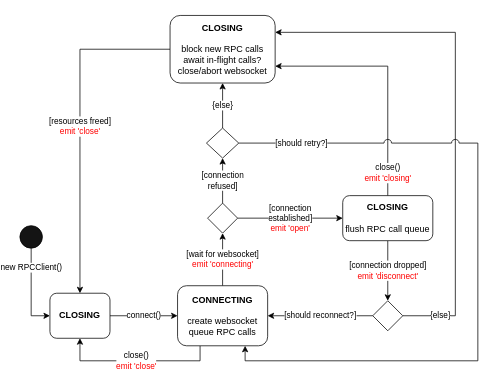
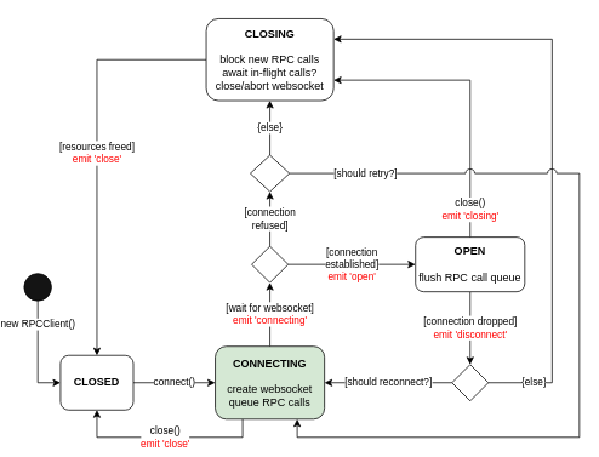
  <mxCell id="0" />
  <mxCell id="1" parent="0" />
  <mxCell id="2" value="connect()" style="edgeStyle=orthogonalEdgeStyle;rounded=0;orthogonalLoop=1;jettySize=auto;html=1;exitX=1;exitY=0.5;exitDx=0;exitDy=0;entryX=0;entryY=0.5;entryDx=0;entryDy=0;" parent="1" source="3" target="14" edge="1"><mxGeometry relative="1" as="geometry" /></mxCell>
- <mxCell id="3" value="&lt;b&gt;CLOSING&lt;/b&gt;" style="rounded=1;whiteSpace=wrap;html=1;" parent="1" vertex="1"><mxGeometry x="60" y="390" width="80" height="60" as="geometry" /></mxCell>
+ <mxCell id="3" value="&lt;b&gt;CLOSED&lt;/b&gt;" style="rounded=1;whiteSpace=wrap;html=1;" parent="1" vertex="1"><mxGeometry x="60" y="390" width="80" height="60" as="geometry" /></mxCell>
  <mxCell id="4" value="[connection dropped]&lt;br&gt;&lt;font color=&quot;#ff0000&quot;&gt;emit 'disconnect'&lt;/font&gt;" style="edgeStyle=orthogonalEdgeStyle;rounded=0;orthogonalLoop=1;jettySize=auto;html=1;exitX=0.5;exitY=1;exitDx=0;exitDy=0;entryX=0.5;entryY=0;entryDx=0;entryDy=0;" parent="1" source="6" target="21" edge="1"><mxGeometry relative="1" as="geometry" /></mxCell>
  <mxCell id="5" value="close()&lt;br&gt;&lt;font color=&quot;#ff0000&quot;&gt;emit 'closing'&lt;/font&gt;" style="edgeStyle=orthogonalEdgeStyle;rounded=0;jumpStyle=arc;jumpSize=16;orthogonalLoop=1;jettySize=auto;html=1;exitX=0.5;exitY=0;exitDx=0;exitDy=0;entryX=1;entryY=0.75;entryDx=0;entryDy=0;" parent="1" source="6" target="18" edge="1"><mxGeometry x="-0.812" relative="1" as="geometry"><mxPoint as="offset" /></mxGeometry></mxCell>
- <mxCell id="6" value="&lt;b&gt;CLOSING&lt;/b&gt;&lt;br&gt;&lt;br&gt;flush RPC call queue" style="rounded=1;whiteSpace=wrap;html=1;" parent="1" vertex="1"><mxGeometry x="450" y="260" width="120" height="60" as="geometry" /></mxCell>
+ <mxCell id="6" value="&lt;b&gt;OPEN&lt;/b&gt;&lt;br&gt;&lt;br&gt;flush RPC call queue" style="rounded=1;whiteSpace=wrap;html=1;" parent="1" vertex="1"><mxGeometry x="450" y="260" width="120" height="60" as="geometry" /></mxCell>
  <mxCell id="7" value="new RPCClient()" style="edgeStyle=orthogonalEdgeStyle;rounded=0;orthogonalLoop=1;jettySize=auto;html=1;exitX=0.5;exitY=1;exitDx=0;exitDy=0;entryX=0;entryY=0.5;entryDx=0;entryDy=0;" parent="1" source="8" target="3" edge="1"><mxGeometry x="-0.543" relative="1" as="geometry"><mxPoint as="offset" /><mxPoint x="90" y="490" as="targetPoint" /></mxGeometry></mxCell>
  <mxCell id="8" value="" style="ellipse;whiteSpace=wrap;html=1;fillColor=#141414;" parent="1" vertex="1"><mxGeometry x="20" y="300" width="30" height="30" as="geometry" /></mxCell>
  <mxCell id="9" value="[connection&lt;br&gt;established]&lt;br&gt;&lt;font color=&quot;#ff0000&quot;&gt;emit 'open'&lt;/font&gt;" style="edgeStyle=orthogonalEdgeStyle;rounded=0;orthogonalLoop=1;jettySize=auto;html=1;exitX=1;exitY=0.5;exitDx=0;exitDy=0;entryX=0;entryY=0.5;entryDx=0;entryDy=0;" parent="1" source="11" target="6" edge="1"><mxGeometry relative="1" as="geometry" /></mxCell>
  <mxCell id="10" value="[connection&lt;br&gt;refused]" style="edgeStyle=orthogonalEdgeStyle;rounded=0;orthogonalLoop=1;jettySize=auto;html=1;exitX=0.5;exitY=0;exitDx=0;exitDy=0;entryX=0.5;entryY=1;entryDx=0;entryDy=0;" parent="1" source="11" target="16" edge="1"><mxGeometry relative="1" as="geometry" /></mxCell>
  <mxCell id="11" value="" style="rhombus;whiteSpace=wrap;html=1;" parent="1" vertex="1"><mxGeometry x="270" y="270" width="40" height="40" as="geometry" /></mxCell>
  <mxCell id="12" value="[wait for websocket]&lt;br&gt;&lt;font color=&quot;#ff0000&quot;&gt;emit 'connecting'&lt;/font&gt;" style="edgeStyle=orthogonalEdgeStyle;rounded=0;orthogonalLoop=1;jettySize=auto;html=1;exitX=0.5;exitY=0;exitDx=0;exitDy=0;entryX=0.5;entryY=1;entryDx=0;entryDy=0;" parent="1" source="14" target="11" edge="1"><mxGeometry relative="1" as="geometry" /></mxCell>
  <mxCell id="13" value="&lt;font color=&quot;#000000&quot;&gt;close()&lt;/font&gt;&lt;br&gt;emit 'close'" style="edgeStyle=orthogonalEdgeStyle;rounded=0;orthogonalLoop=1;jettySize=auto;html=1;exitX=0.25;exitY=1;exitDx=0;exitDy=0;entryX=0.5;entryY=1;entryDx=0;entryDy=0;fontColor=#FF0000;" edge="1" parent="1" source="14" target="3"><mxGeometry relative="1" as="geometry" /></mxCell>
- <mxCell id="14" value="&lt;b&gt;CONNECTING&lt;/b&gt;&lt;br&gt;&lt;br&gt;create websocket&lt;br&gt;queue RPC calls" style="rounded=1;whiteSpace=wrap;html=1;" parent="1" vertex="1"><mxGeometry x="230" y="380" width="120" height="80" as="geometry" /></mxCell>
+ <mxCell id="14" value="&lt;b&gt;CONNECTING&lt;/b&gt;&lt;br&gt;&lt;br&gt;create websocket&lt;br&gt;queue RPC calls" style="rounded=1;whiteSpace=wrap;html=1;fillColor=#d5e8d4;" parent="1" vertex="1"><mxGeometry x="230" y="380" width="120" height="80" as="geometry" /></mxCell>
  <mxCell id="15" value="{else}" style="edgeStyle=orthogonalEdgeStyle;rounded=0;jumpStyle=arc;jumpSize=10;orthogonalLoop=1;jettySize=auto;html=1;exitX=0.5;exitY=0;exitDx=0;exitDy=0;entryX=0.5;entryY=1;entryDx=0;entryDy=0;" parent="1" source="16" target="18" edge="1"><mxGeometry relative="1" as="geometry" /></mxCell>
  <mxCell id="16" value="" style="rhombus;whiteSpace=wrap;html=1;" parent="1" vertex="1"><mxGeometry x="268.5" y="170" width="43" height="40" as="geometry" /></mxCell>
  <mxCell id="17" value="[resources freed]&lt;br&gt;&lt;font color=&quot;#ff0000&quot;&gt;emit 'close'&lt;/font&gt;" style="edgeStyle=orthogonalEdgeStyle;rounded=0;jumpStyle=arc;jumpSize=10;orthogonalLoop=1;jettySize=auto;html=1;exitX=0;exitY=0.5;exitDx=0;exitDy=0;entryX=0.5;entryY=0;entryDx=0;entryDy=0;" parent="1" source="18" target="3" edge="1"><mxGeometry relative="1" as="geometry" /></mxCell>
  <mxCell id="18" value="&lt;b&gt;CLOSING&lt;/b&gt;&lt;br&gt;&lt;br&gt;block new RPC calls&lt;br&gt;await in-flight calls?&lt;br&gt;close/abort websocket" style="rounded=1;whiteSpace=wrap;html=1;" parent="1" vertex="1"><mxGeometry x="220" y="20" width="140" height="90" as="geometry" /></mxCell>
  <mxCell id="19" value="[should reconnect?]" style="edgeStyle=orthogonalEdgeStyle;rounded=0;jumpStyle=arc;jumpSize=10;orthogonalLoop=1;jettySize=auto;html=1;exitX=0;exitY=0.5;exitDx=0;exitDy=0;entryX=1;entryY=0.5;entryDx=0;entryDy=0;" parent="1" source="21" target="14" edge="1"><mxGeometry relative="1" as="geometry" /></mxCell>
  <mxCell id="20" value="{else}" style="edgeStyle=orthogonalEdgeStyle;rounded=0;jumpStyle=arc;jumpSize=10;orthogonalLoop=1;jettySize=auto;html=1;exitX=1;exitY=0.5;exitDx=0;exitDy=0;entryX=1;entryY=0.25;entryDx=0;entryDy=0;" parent="1" source="21" target="18" edge="1"><mxGeometry x="-0.855" relative="1" as="geometry"><Array as="points"><mxPoint x="600" y="420" /><mxPoint x="600" y="43" /></Array><mxPoint as="offset" /></mxGeometry></mxCell>
  <mxCell id="21" value="" style="rhombus;whiteSpace=wrap;html=1;" parent="1" vertex="1"><mxGeometry x="490" y="400" width="40" height="40" as="geometry" /></mxCell>
  <mxCell id="22" value="[should retry?]" style="edgeStyle=orthogonalEdgeStyle;rounded=0;orthogonalLoop=1;jettySize=auto;html=1;exitX=1;exitY=0.5;exitDx=0;exitDy=0;entryX=0.75;entryY=1;entryDx=0;entryDy=0;jumpStyle=arc;jumpSize=10;" parent="1" source="16" target="14" edge="1"><mxGeometry x="-0.825" relative="1" as="geometry"><Array as="points"><mxPoint x="630" y="190" /><mxPoint x="630" y="480" /><mxPoint x="320" y="480" /></Array><mxPoint x="1" as="offset" /></mxGeometry></mxCell>
